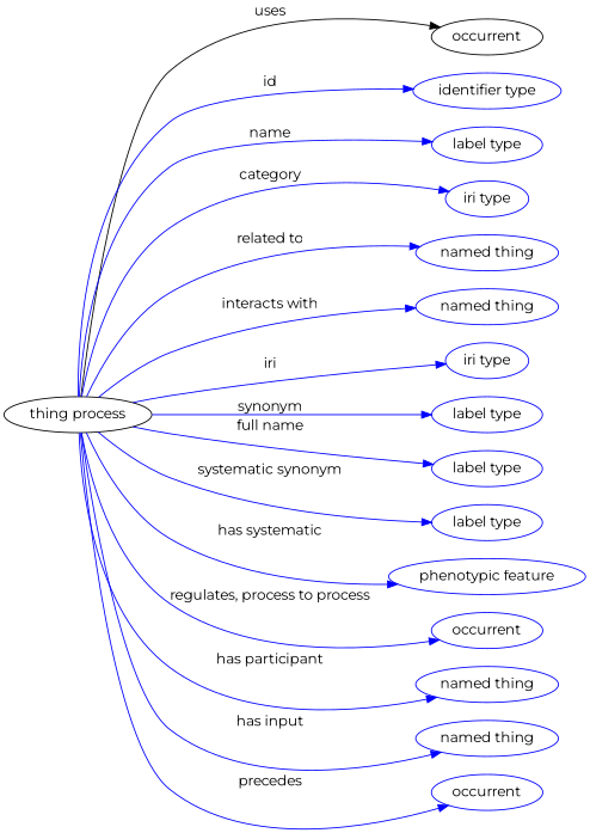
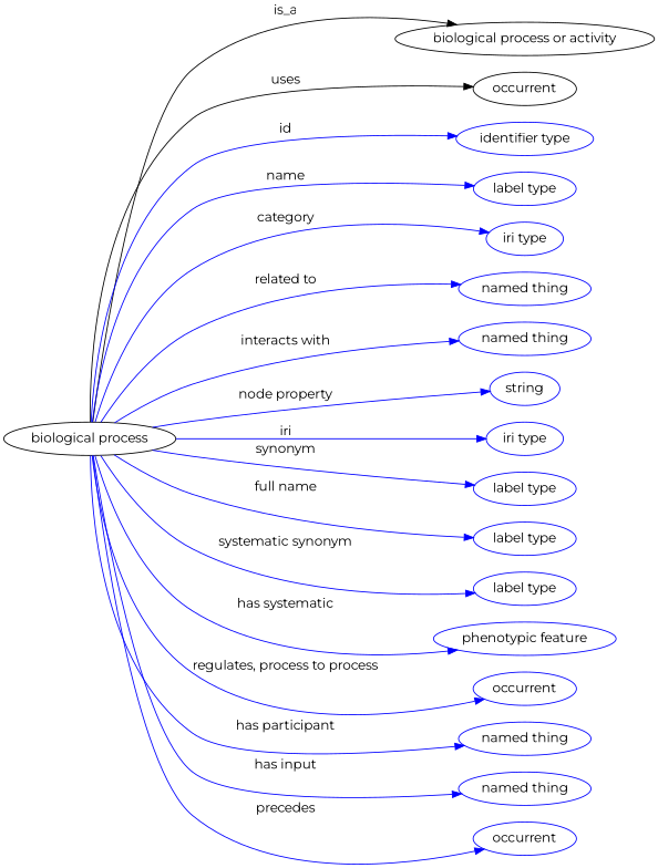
  digraph {
    fontname=Montserrat
    rankdir=LR
    node [fontname=Montserrat color=blue]
    edge [fontname=Montserrat color=blue style=solid]
-   n1 [height=0.5 label="thing process" width=2.0612 color=""]
+   n1 [height=0.5 label="biological process" width=2.0612 color=""]
+   "biological process or activity" [height=0.5 width=3.1254 color=""]
    occurrent [height=0.5 width=1.2082 color=""]
    n4 [height=0.5 label="identifier type" width=1.652]
    n5 [height=0.5 label="label type" width=1.2425]
    n6 [height=0.5 label="iri type" width=0.9834]
    n7 [height=0.5 label="named thing" width=1.5019]
    n8 [height=0.5 label="named thing" width=1.5019]
+   n9 [height=0.5 label=string width=0.8403]
    n10 [height=0.5 label="iri type" width=0.9834]
    n11 [height=0.5 label="label type" width=1.2425]
    n12 [height=0.5 label="label type" width=1.2425]
    n13 [height=0.5 label="label type" width=1.2425]
    n14 [height=0.5 label="phenotypic feature" width=2.1155]
    n15 [height=0.5 label=occurrent width=1.2082]
    n16 [height=0.5 label="named thing" width=1.5019]
    n17 [height=0.5 label="named thing" width=1.5019]
    n18 [height=0.5 label=occurrent width=1.2082]
+   n1 -> "biological process or activity" [label=is_a color="" style=""]
    n1 -> occurrent [label=uses color="" style=""]
    n1 -> n4 [label=id]
    n1 -> n5 [label=name]
    n1 -> n6 [label=category]
    n1 -> n7 [label="related to"]
    n1 -> n8 [label="interacts with"]
+   n1 -> n9 [label="node property"]
    n1 -> n10 [label=iri]
    n1 -> n11 [label=synonym]
    n1 -> n12 [label="full name"]
    n1 -> n13 [label="systematic synonym"]
    n1 -> n14 [label="has systematic"]
    n1 -> n15 [label="regulates, process to process"]
    n1 -> n16 [label="has participant"]
    n1 -> n17 [label="has input"]
    n1 -> n18 [label=precedes]
  }
